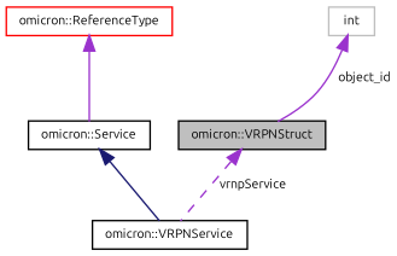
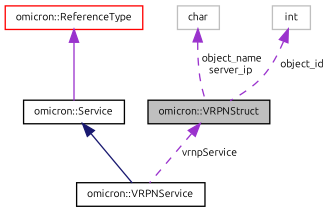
  digraph {
    fontname=Ubuntu
    node [color=black fontname=Ubuntu fontsize=8 shape=record]
    edge [color=darkorchid3 dir=back fontname=Ubuntu fontsize=8 labelfontname="FreeSans.ttf" labelfontsize=8 style=dashed]
    n1 [fillcolor=grey75 fontcolor=black height=0.2 label="omicron::VRPNStruct" style=filled width=0.4]
    n2 [height=0.2 label="omicron::VRPNService" width=0.4]
    n3 [height=0.2 label="omicron::Service" width=0.4]
    n4 [color=red height=0.2 label="omicron::ReferenceType" width=0.4]
+   n5 [color=grey75 height=0.2 label=char width=0.4]
    n6 [color=grey75 height=0.2 label=int width=0.4]
    n1 -> n2 [label=" vrnpService"]
    n3 -> n2 [color=midnightblue style=solid]
    n4 -> n3 [style=solid]
-   n6 -> n1 [label=" object_id" style=solid]
+   n5 -> n1 [label=" object_name\nserver_ip"]
+   n6 -> n1 [label=" object_id"]
  }
